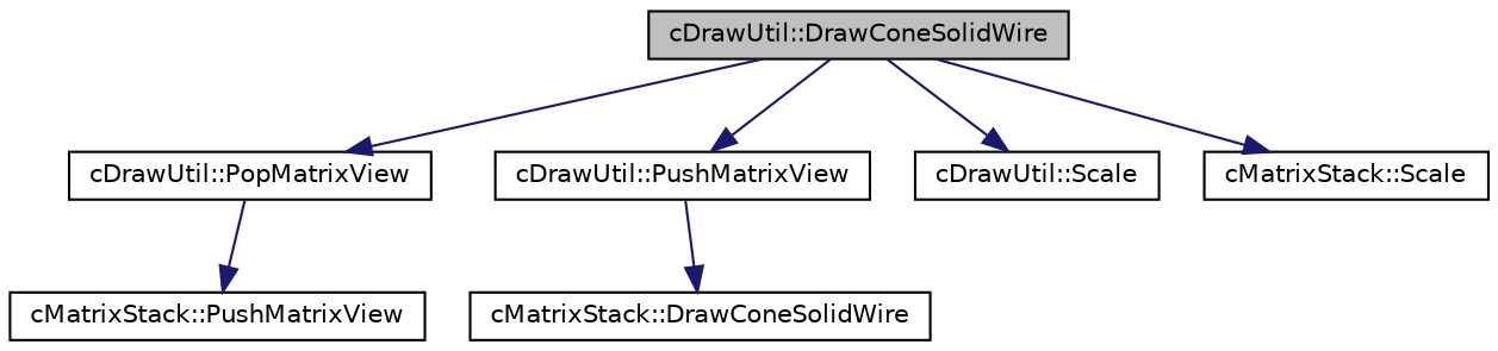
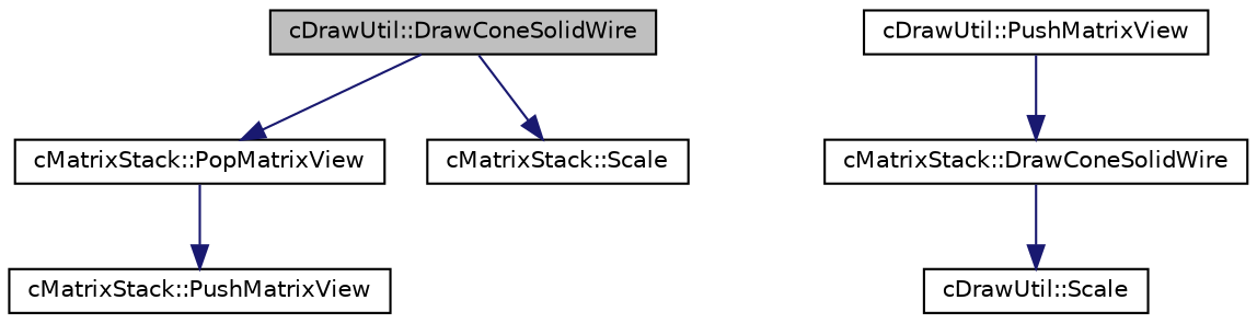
  digraph {
    rankdir=TB
    node [color=black fillcolor=white fontname=Helvetica fontsize=10 shape=record style=filled]
    edge [color=midnightblue fontname=Helvetica fontsize=10 labelfontname=Helvetica labelfontsize=10 style=solid]
    n1 [fillcolor=grey75 fontcolor=black height=0.2 label="cDrawUtil::DrawConeSolidWire" width=0.4]
-   n2 [height=0.2 label="cDrawUtil::PopMatrixView" width=0.4]
+   n2 [height=0.2 label="cMatrixStack::PopMatrixView" width=0.4]
    n3 [height=0.2 label="cDrawUtil::PushMatrixView" width=0.4]
    n4 [height=0.2 label="cDrawUtil::Scale" width=0.4]
    n5 [height=0.2 label="cMatrixStack::Scale" width=0.4]
    n6 [height=0.2 label="cMatrixStack::PushMatrixView" width=0.4]
    n7 [height=0.2 label="cMatrixStack::DrawConeSolidWire" width=0.4]
    n1 -> n2
-   n1 -> n3
-   n1 -> n4
+   n7 -> n4
    n1 -> n5
    n2 -> n6
    n3 -> n7
  }
